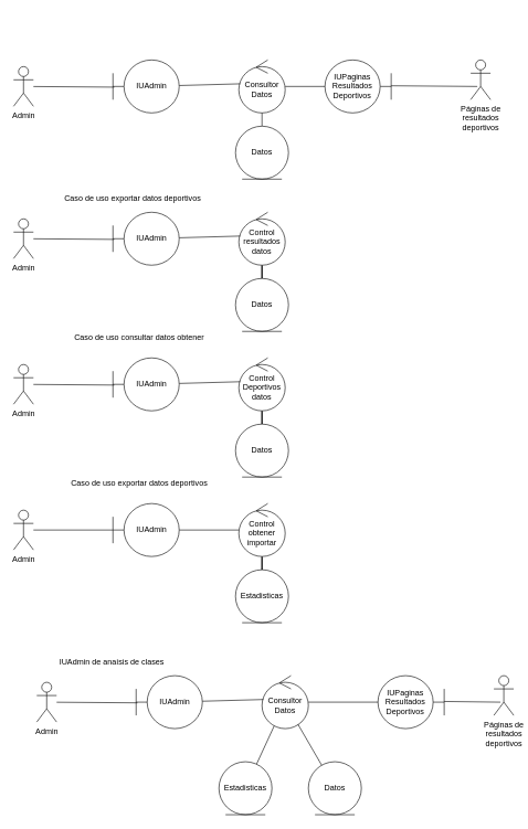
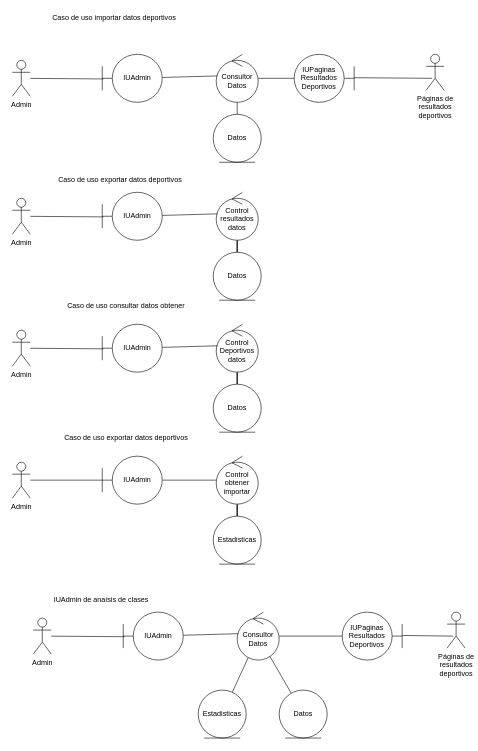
  <mxCell id="0" />
  <mxCell id="1" parent="0" />
  <mxCell id="2" value="Admin" style="shape=umlActor;verticalLabelPosition=bottom;labelBackgroundColor=#ffffff;verticalAlign=top;html=1;outlineConnect=0;" parent="1" vertex="1"><mxGeometry x="20" y="100" width="30" height="60" as="geometry" /></mxCell>
  <mxCell id="3" value="&lt;div&gt;Páginas de &lt;br&gt;&lt;/div&gt;&lt;div&gt;resultados &lt;br&gt;&lt;/div&gt;&lt;div&gt;deportivos&lt;/div&gt;" style="shape=umlActor;verticalLabelPosition=bottom;labelBackgroundColor=#ffffff;verticalAlign=top;html=1;outlineConnect=0;" parent="1" vertex="1"><mxGeometry x="710" y="90" width="30" height="60" as="geometry" /></mxCell>
  <mxCell id="4" style="edgeStyle=none;rounded=0;orthogonalLoop=1;jettySize=auto;html=1;endArrow=none;endFill=0;" parent="1" edge="1"><mxGeometry relative="1" as="geometry"><mxPoint x="250" y="160" as="sourcePoint" /></mxGeometry></mxCell>
  <mxCell id="5" style="edgeStyle=none;rounded=0;orthogonalLoop=1;jettySize=auto;html=1;entryX=0.333;entryY=0.667;entryDx=0;entryDy=0;entryPerimeter=0;endArrow=none;endFill=0;exitX=0;exitY=0.513;exitDx=0;exitDy=0;exitPerimeter=0;" parent="1" source="6" target="3" edge="1"><mxGeometry relative="1" as="geometry" /></mxCell>
  <mxCell id="6" value="&lt;div&gt;IUPaginas&lt;/div&gt;&lt;div&gt;Resultados&lt;/div&gt;&lt;div&gt;Deportivos&lt;br&gt;&lt;/div&gt;" style="shape=umlBoundary;whiteSpace=wrap;html=1;direction=west;" parent="1" vertex="1"><mxGeometry x="490" y="90" width="100" height="80" as="geometry" /></mxCell>
  <mxCell id="7" style="edgeStyle=none;rounded=0;orthogonalLoop=1;jettySize=auto;html=1;entryX=0;entryY=0.5;entryDx=0;entryDy=0;endArrow=none;endFill=0;" parent="1" edge="1"><mxGeometry relative="1" as="geometry"><mxPoint x="400" y="160" as="sourcePoint" /></mxGeometry></mxCell>
  <mxCell id="8" style="edgeStyle=none;rounded=0;orthogonalLoop=1;jettySize=auto;html=1;endArrow=none;endFill=0;" parent="1" source="9" target="6" edge="1"><mxGeometry relative="1" as="geometry" /></mxCell>
  <mxCell id="9" value="Consultor Datos" style="ellipse;shape=umlControl;whiteSpace=wrap;html=1;" parent="1" vertex="1"><mxGeometry x="360" y="90" width="70" height="80" as="geometry" /></mxCell>
  <mxCell id="10" style="edgeStyle=none;rounded=0;orthogonalLoop=1;jettySize=auto;html=1;entryX=0.029;entryY=0.45;entryDx=0;entryDy=0;entryPerimeter=0;endArrow=none;endFill=0;" parent="1" source="12" target="9" edge="1"><mxGeometry relative="1" as="geometry" /></mxCell>
  <mxCell id="11" style="edgeStyle=none;rounded=0;orthogonalLoop=1;jettySize=auto;html=1;endArrow=none;endFill=0;exitX=0.02;exitY=0.513;exitDx=0;exitDy=0;exitPerimeter=0;" parent="1" source="12" target="2" edge="1"><mxGeometry relative="1" as="geometry"><mxPoint x="100" y="140" as="targetPoint" /></mxGeometry></mxCell>
  <mxCell id="12" value="&lt;div&gt;IUAdmin&lt;/div&gt;" style="shape=umlBoundary;whiteSpace=wrap;html=1;" parent="1" vertex="1"><mxGeometry x="170" y="90" width="100" height="80" as="geometry" /></mxCell>
  <mxCell id="13" style="edgeStyle=none;rounded=0;orthogonalLoop=1;jettySize=auto;html=1;endArrow=none;endFill=0;" parent="1" source="14" target="9" edge="1"><mxGeometry relative="1" as="geometry" /></mxCell>
  <mxCell id="14" value="Datos" style="ellipse;shape=umlEntity;whiteSpace=wrap;html=1;" parent="1" vertex="1"><mxGeometry x="355" y="190" width="80" height="80" as="geometry" /></mxCell>
  <mxCell id="15" value="Admin" style="shape=umlActor;verticalLabelPosition=bottom;labelBackgroundColor=#ffffff;verticalAlign=top;html=1;outlineConnect=0;" vertex="1" parent="1"><mxGeometry x="20" y="330" width="30" height="60" as="geometry" /></mxCell>
  <mxCell id="16" style="edgeStyle=none;rounded=0;orthogonalLoop=1;jettySize=auto;html=1;entryX=0.333;entryY=0.667;entryDx=0;entryDy=0;entryPerimeter=0;endArrow=none;endFill=0;exitX=0;exitY=0.513;exitDx=0;exitDy=0;exitPerimeter=0;" edge="1" parent="1"><mxGeometry relative="1" as="geometry"><mxPoint x="590" y="358.96" as="sourcePoint" /></mxGeometry></mxCell>
  <mxCell id="17" style="edgeStyle=orthogonalEdgeStyle;rounded=0;orthogonalLoop=1;jettySize=auto;html=1;endArrow=none;endFill=0;" edge="1" parent="1" source="18" target="22"><mxGeometry relative="1" as="geometry" /></mxCell>
  <mxCell id="18" value="Control resultados datos" style="ellipse;shape=umlControl;whiteSpace=wrap;html=1;" vertex="1" parent="1"><mxGeometry x="360" y="320" width="70" height="80" as="geometry" /></mxCell>
  <mxCell id="19" style="edgeStyle=none;rounded=0;orthogonalLoop=1;jettySize=auto;html=1;entryX=0.029;entryY=0.45;entryDx=0;entryDy=0;entryPerimeter=0;endArrow=none;endFill=0;" edge="1" parent="1" source="21" target="18"><mxGeometry relative="1" as="geometry" /></mxCell>
  <mxCell id="20" style="edgeStyle=none;rounded=0;orthogonalLoop=1;jettySize=auto;html=1;endArrow=none;endFill=0;exitX=0.02;exitY=0.513;exitDx=0;exitDy=0;exitPerimeter=0;" edge="1" parent="1" source="21" target="15"><mxGeometry relative="1" as="geometry"><mxPoint x="100" y="370" as="targetPoint" /></mxGeometry></mxCell>
  <mxCell id="21" value="&lt;div&gt;IUAdmin&lt;br&gt;&lt;/div&gt;" style="shape=umlBoundary;whiteSpace=wrap;html=1;" vertex="1" parent="1"><mxGeometry x="170" y="320" width="100" height="80" as="geometry" /></mxCell>
  <mxCell id="22" value="Datos" style="ellipse;shape=umlEntity;whiteSpace=wrap;html=1;" vertex="1" parent="1"><mxGeometry x="355" y="420" width="80" height="80" as="geometry" /></mxCell>
  <mxCell id="23" value="Admin" style="shape=umlActor;verticalLabelPosition=bottom;labelBackgroundColor=#ffffff;verticalAlign=top;html=1;outlineConnect=0;" vertex="1" parent="1"><mxGeometry x="20" y="550" width="30" height="60" as="geometry" /></mxCell>
  <mxCell id="24" style="edgeStyle=orthogonalEdgeStyle;rounded=0;orthogonalLoop=1;jettySize=auto;html=1;endArrow=none;endFill=0;" edge="1" parent="1" source="25" target="29"><mxGeometry relative="1" as="geometry" /></mxCell>
  <mxCell id="25" value="Control Deportivos datos" style="ellipse;shape=umlControl;whiteSpace=wrap;html=1;" vertex="1" parent="1"><mxGeometry x="360" y="540" width="70" height="80" as="geometry" /></mxCell>
  <mxCell id="26" style="edgeStyle=none;rounded=0;orthogonalLoop=1;jettySize=auto;html=1;entryX=0.029;entryY=0.45;entryDx=0;entryDy=0;entryPerimeter=0;endArrow=none;endFill=0;" edge="1" parent="1" source="28" target="25"><mxGeometry relative="1" as="geometry" /></mxCell>
  <mxCell id="27" style="edgeStyle=none;rounded=0;orthogonalLoop=1;jettySize=auto;html=1;endArrow=none;endFill=0;exitX=0.02;exitY=0.513;exitDx=0;exitDy=0;exitPerimeter=0;" edge="1" parent="1" source="28" target="23"><mxGeometry relative="1" as="geometry"><mxPoint x="100" y="590" as="targetPoint" /></mxGeometry></mxCell>
  <mxCell id="28" value="&lt;div&gt;IUAdmin&lt;br&gt;&lt;/div&gt;" style="shape=umlBoundary;whiteSpace=wrap;html=1;" vertex="1" parent="1"><mxGeometry x="170" y="540" width="100" height="80" as="geometry" /></mxCell>
  <mxCell id="29" value="Datos" style="ellipse;shape=umlEntity;whiteSpace=wrap;html=1;" vertex="1" parent="1"><mxGeometry x="355" y="640" width="80" height="80" as="geometry" /></mxCell>
  <mxCell id="30" value="Admin" style="shape=umlActor;verticalLabelPosition=bottom;labelBackgroundColor=#ffffff;verticalAlign=top;html=1;outlineConnect=0;" vertex="1" parent="1"><mxGeometry x="20" y="770" width="30" height="60" as="geometry" /></mxCell>
  <mxCell id="31" style="edgeStyle=orthogonalEdgeStyle;rounded=0;orthogonalLoop=1;jettySize=auto;html=1;endArrow=none;endFill=0;" edge="1" parent="1" source="32" target="36"><mxGeometry relative="1" as="geometry" /></mxCell>
  <mxCell id="32" value="Control obtener importar" style="ellipse;shape=umlControl;whiteSpace=wrap;html=1;" vertex="1" parent="1"><mxGeometry x="360" y="760" width="70" height="80" as="geometry" /></mxCell>
  <mxCell id="33" style="edgeStyle=orthogonalEdgeStyle;rounded=0;orthogonalLoop=1;jettySize=auto;html=1;endArrow=none;endFill=0;" edge="1" parent="1" source="35" target="30"><mxGeometry relative="1" as="geometry" /></mxCell>
  <mxCell id="34" style="edgeStyle=orthogonalEdgeStyle;rounded=0;orthogonalLoop=1;jettySize=auto;html=1;endArrow=none;endFill=0;" edge="1" parent="1" source="35" target="32"><mxGeometry relative="1" as="geometry" /></mxCell>
  <mxCell id="35" value="&lt;div&gt;IUAdmin&lt;br&gt;&lt;/div&gt;" style="shape=umlBoundary;whiteSpace=wrap;html=1;" vertex="1" parent="1"><mxGeometry x="170" y="760" width="100" height="80" as="geometry" /></mxCell>
  <mxCell id="36" value="Estadisticas" style="ellipse;shape=umlEntity;whiteSpace=wrap;html=1;" vertex="1" parent="1"><mxGeometry x="355" y="860" width="80" height="80" as="geometry" /></mxCell>
  <mxCell id="37" value="Admin" style="shape=umlActor;verticalLabelPosition=bottom;labelBackgroundColor=#ffffff;verticalAlign=top;html=1;outlineConnect=0;" vertex="1" parent="1"><mxGeometry x="55" y="1030" width="30" height="60" as="geometry" /></mxCell>
  <mxCell id="38" value="&lt;div&gt;Páginas de &lt;br&gt;&lt;/div&gt;&lt;div&gt;resultados &lt;br&gt;&lt;/div&gt;&lt;div&gt;deportivos&lt;/div&gt;" style="shape=umlActor;verticalLabelPosition=bottom;labelBackgroundColor=#ffffff;verticalAlign=top;html=1;outlineConnect=0;" vertex="1" parent="1"><mxGeometry x="745" y="1020" width="30" height="60" as="geometry" /></mxCell>
  <mxCell id="39" style="edgeStyle=none;rounded=0;orthogonalLoop=1;jettySize=auto;html=1;entryX=0.333;entryY=0.667;entryDx=0;entryDy=0;entryPerimeter=0;endArrow=none;endFill=0;exitX=0;exitY=0.513;exitDx=0;exitDy=0;exitPerimeter=0;" edge="1" source="40" target="38" parent="1"><mxGeometry relative="1" as="geometry" /></mxCell>
  <mxCell id="40" value="&lt;div&gt;IUPaginas&lt;/div&gt;&lt;div&gt;Resultados&lt;/div&gt;&lt;div&gt;Deportivos&lt;br&gt;&lt;/div&gt;" style="shape=umlBoundary;whiteSpace=wrap;html=1;direction=west;" vertex="1" parent="1"><mxGeometry x="570" y="1020" width="100" height="80" as="geometry" /></mxCell>
  <mxCell id="41" style="edgeStyle=none;rounded=0;orthogonalLoop=1;jettySize=auto;html=1;endArrow=none;endFill=0;" edge="1" source="43" target="40" parent="1"><mxGeometry relative="1" as="geometry" /></mxCell>
  <mxCell id="42" style="rounded=0;orthogonalLoop=1;jettySize=auto;html=1;endArrow=none;endFill=0;" edge="1" parent="1" source="43" target="54"><mxGeometry relative="1" as="geometry" /></mxCell>
  <mxCell id="43" value="Consultor Datos" style="ellipse;shape=umlControl;whiteSpace=wrap;html=1;" vertex="1" parent="1"><mxGeometry x="395" y="1020" width="70" height="80" as="geometry" /></mxCell>
  <mxCell id="44" style="edgeStyle=none;rounded=0;orthogonalLoop=1;jettySize=auto;html=1;entryX=0.029;entryY=0.45;entryDx=0;entryDy=0;entryPerimeter=0;endArrow=none;endFill=0;" edge="1" source="46" target="43" parent="1"><mxGeometry relative="1" as="geometry" /></mxCell>
  <mxCell id="45" style="edgeStyle=none;rounded=0;orthogonalLoop=1;jettySize=auto;html=1;endArrow=none;endFill=0;exitX=0.02;exitY=0.513;exitDx=0;exitDy=0;exitPerimeter=0;" edge="1" source="46" target="37" parent="1"><mxGeometry relative="1" as="geometry"><mxPoint x="135" y="1070" as="targetPoint" /></mxGeometry></mxCell>
  <mxCell id="46" value="&lt;div&gt;IUAdmin&lt;/div&gt;" style="shape=umlBoundary;whiteSpace=wrap;html=1;" vertex="1" parent="1"><mxGeometry x="205" y="1020" width="100" height="80" as="geometry" /></mxCell>
  <mxCell id="47" style="edgeStyle=none;rounded=0;orthogonalLoop=1;jettySize=auto;html=1;endArrow=none;endFill=0;" edge="1" source="48" target="43" parent="1"><mxGeometry relative="1" as="geometry" /></mxCell>
  <mxCell id="48" value="Datos" style="ellipse;shape=umlEntity;whiteSpace=wrap;html=1;" vertex="1" parent="1"><mxGeometry x="465" y="1150" width="80" height="80" as="geometry" /></mxCell>
+ <mxCell id="49" value="Caso de uso importar datos deportivos" style="text;html=1;strokeColor=none;fillColor=none;align=center;verticalAlign=middle;whiteSpace=wrap;rounded=0;" vertex="1" parent="1"><mxGeometry x="70" y="20" width="240" height="20" as="geometry" /></mxCell>
  <mxCell id="50" value="Caso de uso exportar datos deportivos" style="text;html=1;strokeColor=none;fillColor=none;align=center;verticalAlign=middle;whiteSpace=wrap;rounded=0;" vertex="1" parent="1"><mxGeometry x="80" y="290" width="240" height="20" as="geometry" /></mxCell>
  <mxCell id="51" value="Caso de uso consultar datos obtener" style="text;html=1;strokeColor=none;fillColor=none;align=center;verticalAlign=middle;whiteSpace=wrap;rounded=0;" vertex="1" parent="1"><mxGeometry x="90" y="500" width="240" height="20" as="geometry" /></mxCell>
  <mxCell id="52" value="Caso de uso exportar datos deportivos" style="text;html=1;strokeColor=none;fillColor=none;align=center;verticalAlign=middle;whiteSpace=wrap;rounded=0;" vertex="1" parent="1"><mxGeometry x="90" y="720" width="240" height="20" as="geometry" /></mxCell>
  <mxCell id="53" value="IUAdmin de anaísis de clases" style="text;html=1;align=center;verticalAlign=middle;resizable=0;points=[];autosize=1;" vertex="1" parent="1"><mxGeometry x="78" y="989" width="180" height="20" as="geometry" /></mxCell>
  <mxCell id="54" value="Estadisticas" style="ellipse;shape=umlEntity;whiteSpace=wrap;html=1;" vertex="1" parent="1"><mxGeometry x="330" y="1150" width="80" height="80" as="geometry" /></mxCell>
